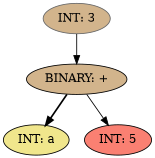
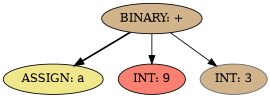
  digraph {
    node [color=black fillcolor=tan style=filled]
    edge [style=solid]
-   n1 [fillcolor=khaki label="INT: a"]
+   n1 [fillcolor=khaki label="ASSIGN: a"]
    n2 [label="BINARY: +"]
-   n3 [fillcolor=salmon label="INT: 5"]
+   n3 [fillcolor=salmon label="INT: 9"]
    n4 [color=gray40 label="INT: 3"]
    n2 -> n1 [style=bold]
    n2 -> n3
-   n4 -> n2
+   n2 -> n4
  }
